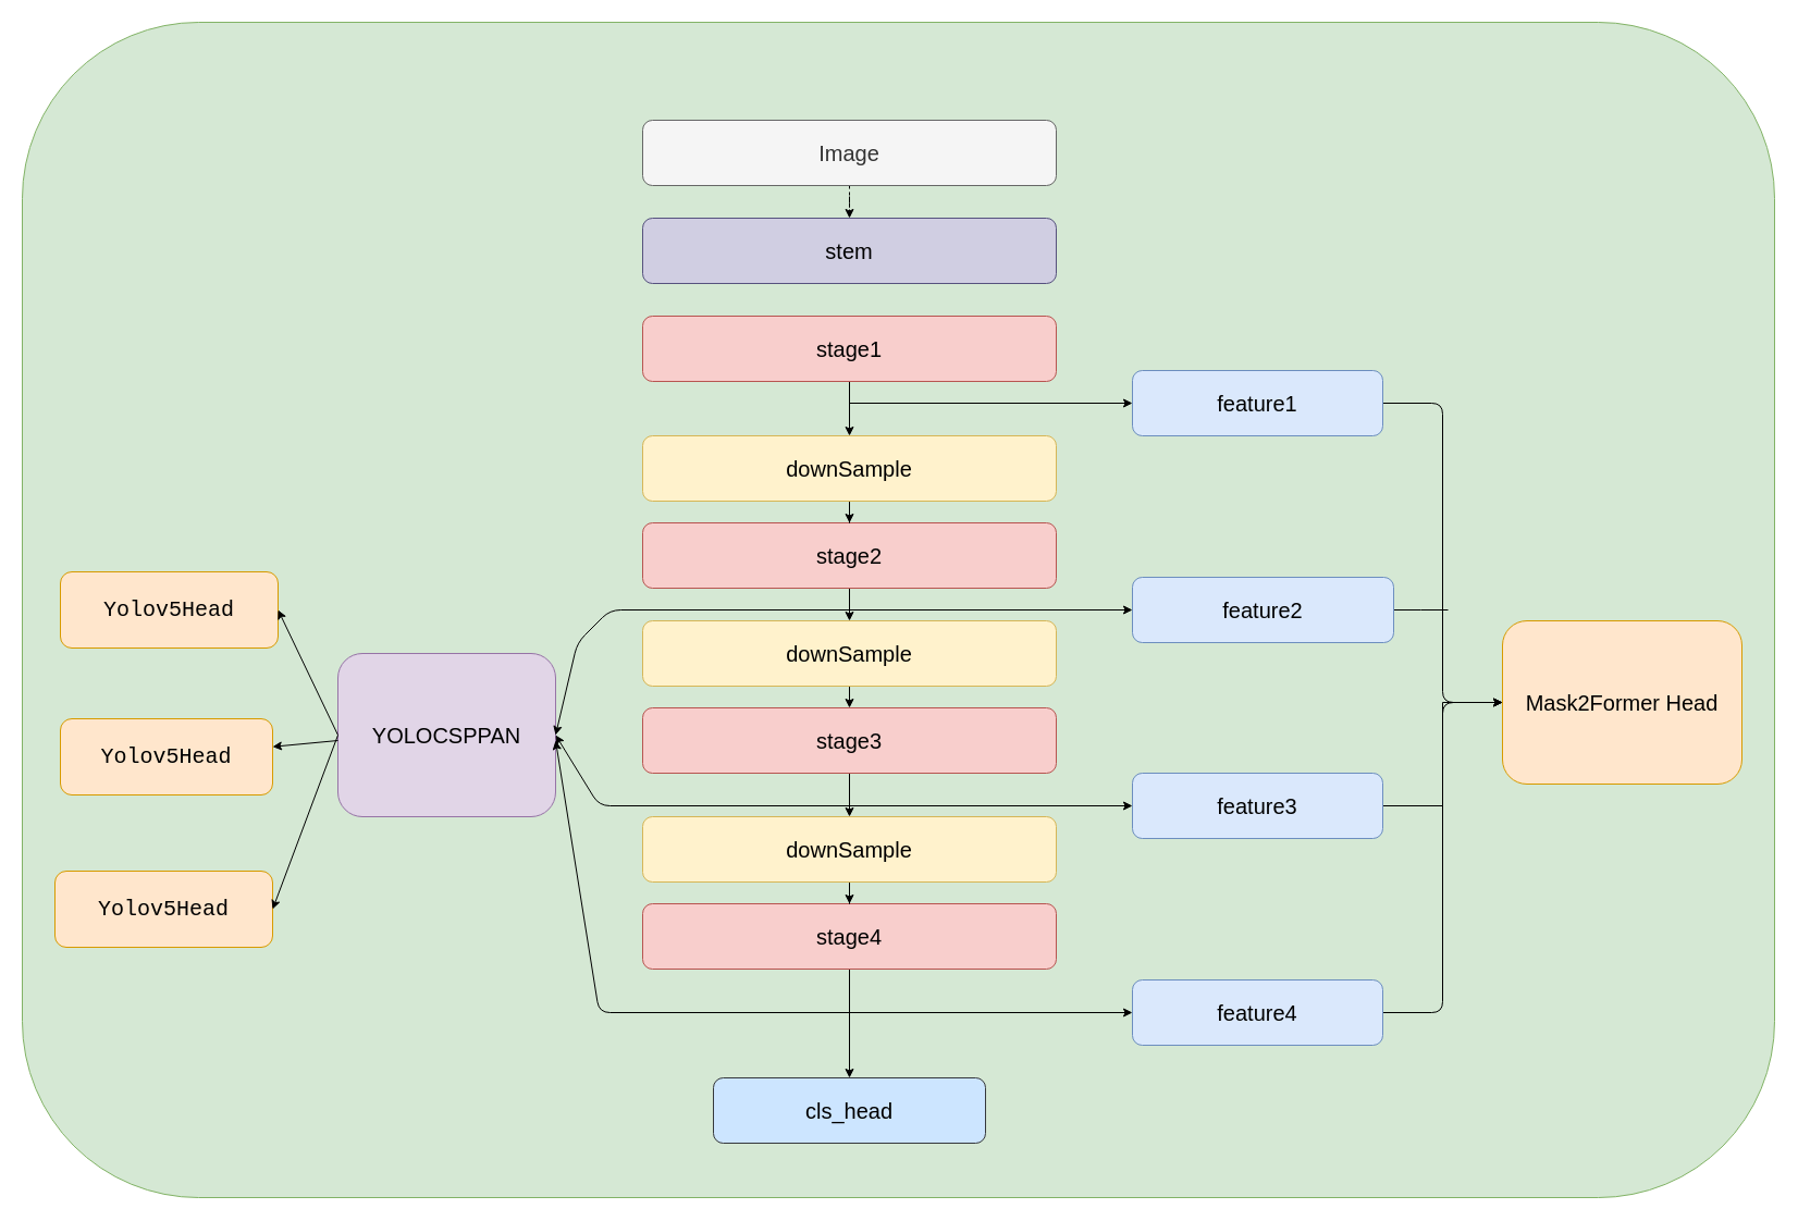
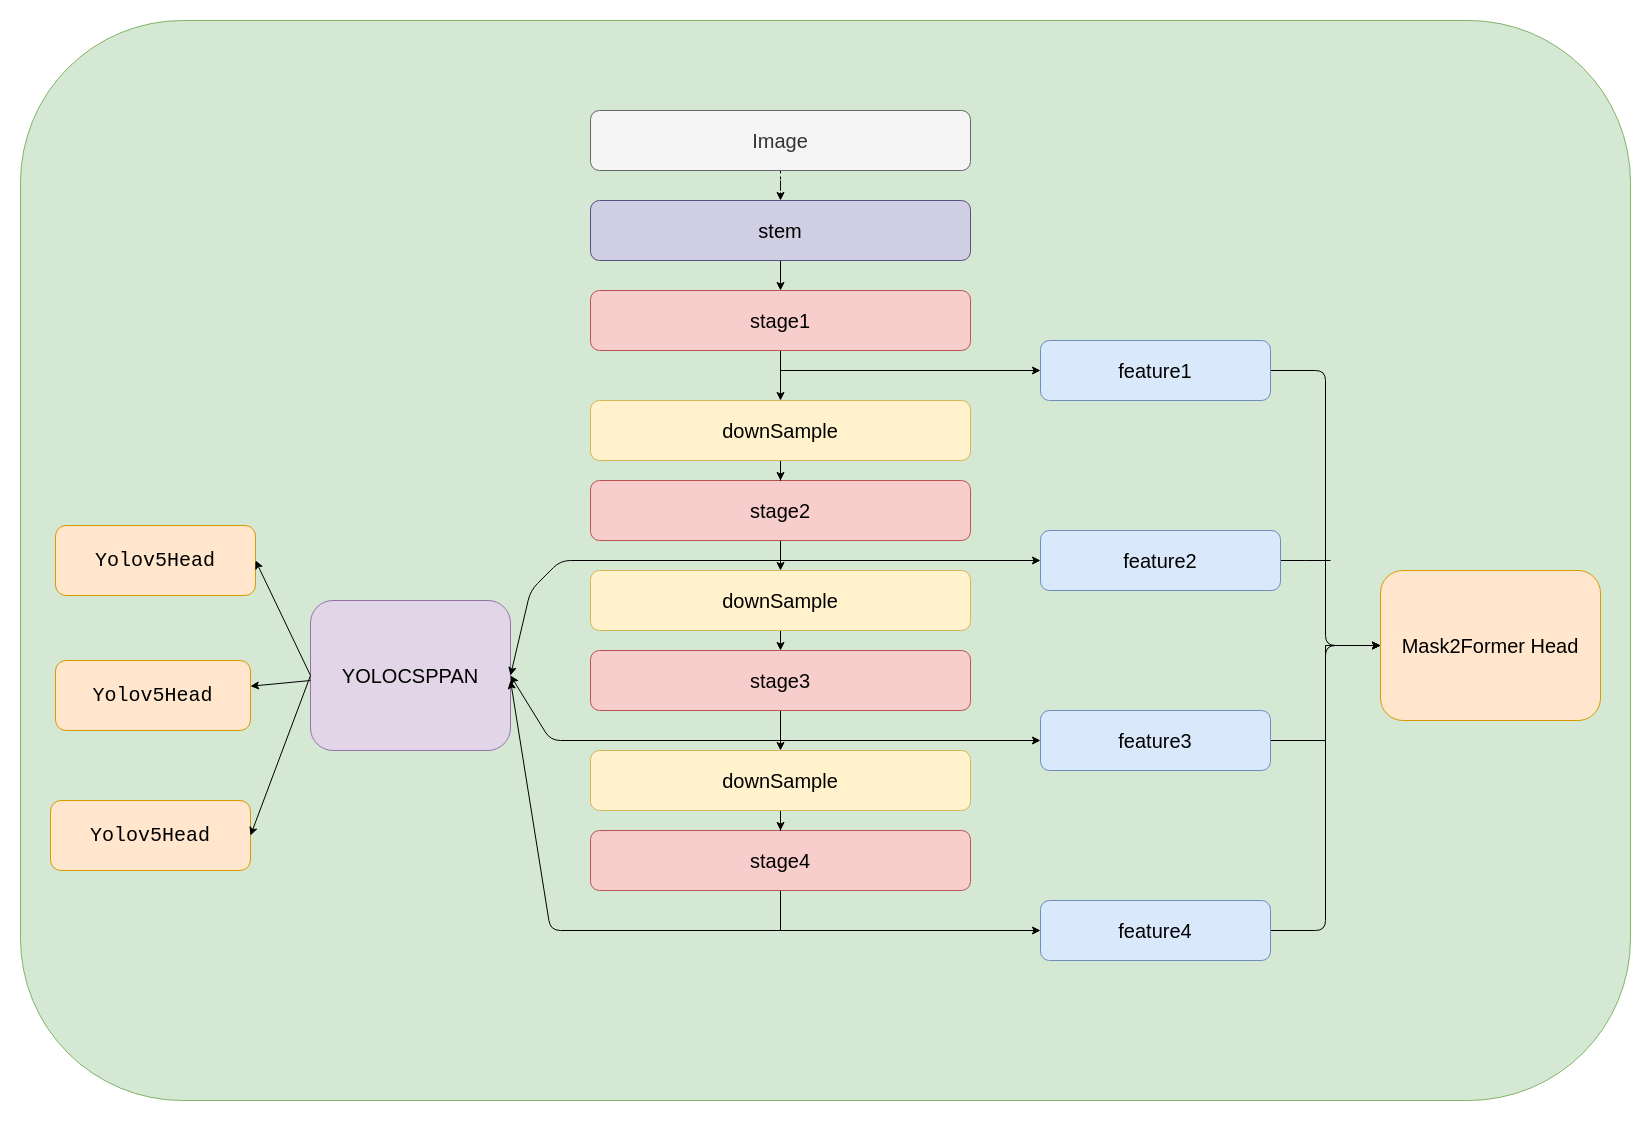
  <mxCell id="0" />
  <mxCell id="1" parent="0" />
  <mxCell id="2" value="" style="rounded=1;whiteSpace=wrap;html=1;fontSize=20;fillColor=#d5e8d4;strokeColor=#82b366;" parent="1" vertex="1"><mxGeometry x="20" y="20" width="1610" height="1080" as="geometry" /></mxCell>
  <mxCell id="3" value="" style="edgeStyle=orthogonalEdgeStyle;rounded=0;orthogonalLoop=1;jettySize=auto;html=1;fontSize=20;dashed=1;" parent="1" source="4" target="6" edge="1"><mxGeometry relative="1" as="geometry" /></mxCell>
  <mxCell id="4" value="&lt;font style=&quot;font-size: 20px;&quot;&gt;Image&lt;/font&gt;" style="rounded=1;whiteSpace=wrap;html=1;fillColor=#f5f5f5;fontColor=#333333;strokeColor=#666666;" parent="1" vertex="1"><mxGeometry x="590" y="110" width="380" height="60" as="geometry" /></mxCell>
+ <mxCell id="5" value="" style="edgeStyle=orthogonalEdgeStyle;rounded=0;orthogonalLoop=1;jettySize=auto;html=1;fontSize=20;" parent="1" source="6" target="9" edge="1"><mxGeometry relative="1" as="geometry" /></mxCell>
  <mxCell id="6" value="&lt;font style=&quot;font-size: 20px;&quot;&gt;stem&lt;/font&gt;" style="rounded=1;whiteSpace=wrap;html=1;fillColor=#d0cee2;strokeColor=#56517e;" parent="1" vertex="1"><mxGeometry x="590" y="200" width="380" height="60" as="geometry" /></mxCell>
  <mxCell id="7" value="" style="edgeStyle=orthogonalEdgeStyle;rounded=0;orthogonalLoop=1;jettySize=auto;html=1;fontSize=20;" parent="1" source="9" target="20" edge="1"><mxGeometry relative="1" as="geometry" /></mxCell>
  <mxCell id="8" style="edgeStyle=orthogonalEdgeStyle;rounded=0;orthogonalLoop=1;jettySize=auto;html=1;exitX=0.5;exitY=1;exitDx=0;exitDy=0;entryX=0;entryY=0.5;entryDx=0;entryDy=0;fontSize=20;" parent="1" source="9" target="26" edge="1"><mxGeometry relative="1" as="geometry" /></mxCell>
  <mxCell id="9" value="stage1" style="rounded=1;whiteSpace=wrap;html=1;fontSize=20;fillColor=#f8cecc;strokeColor=#b85450;" parent="1" vertex="1"><mxGeometry x="590" y="290" width="380" height="60" as="geometry" /></mxCell>
  <mxCell id="10" value="" style="edgeStyle=orthogonalEdgeStyle;rounded=0;orthogonalLoop=1;jettySize=auto;html=1;fontSize=20;" parent="1" source="12" target="22" edge="1"><mxGeometry relative="1" as="geometry" /></mxCell>
  <mxCell id="11" style="edgeStyle=orthogonalEdgeStyle;rounded=0;orthogonalLoop=1;jettySize=auto;html=1;exitX=0.5;exitY=1;exitDx=0;exitDy=0;entryX=0;entryY=0.5;entryDx=0;entryDy=0;fontSize=20;" parent="1" source="12" target="28" edge="1"><mxGeometry relative="1" as="geometry" /></mxCell>
  <mxCell id="12" value="stage2" style="rounded=1;whiteSpace=wrap;html=1;fontSize=20;fillColor=#f8cecc;strokeColor=#b85450;" parent="1" vertex="1"><mxGeometry x="590" y="480" width="380" height="60" as="geometry" /></mxCell>
  <mxCell id="13" style="edgeStyle=orthogonalEdgeStyle;rounded=0;orthogonalLoop=1;jettySize=auto;html=1;exitX=0.5;exitY=1;exitDx=0;exitDy=0;entryX=0.5;entryY=0;entryDx=0;entryDy=0;fontSize=20;" parent="1" source="15" target="24" edge="1"><mxGeometry relative="1" as="geometry" /></mxCell>
  <mxCell id="14" style="edgeStyle=orthogonalEdgeStyle;rounded=0;orthogonalLoop=1;jettySize=auto;html=1;exitX=0.5;exitY=1;exitDx=0;exitDy=0;fontSize=20;" parent="1" source="15" target="30" edge="1"><mxGeometry relative="1" as="geometry" /></mxCell>
  <mxCell id="15" value="stage3" style="rounded=1;whiteSpace=wrap;html=1;fontSize=20;fillColor=#f8cecc;strokeColor=#b85450;" parent="1" vertex="1"><mxGeometry x="590" y="650" width="380" height="60" as="geometry" /></mxCell>
  <mxCell id="16" style="edgeStyle=orthogonalEdgeStyle;rounded=0;orthogonalLoop=1;jettySize=auto;html=1;exitX=0.5;exitY=1;exitDx=0;exitDy=0;fontSize=20;entryX=0;entryY=0.5;entryDx=0;entryDy=0;" parent="1" source="18" target="32" edge="1"><mxGeometry relative="1" as="geometry"><mxPoint x="780.105" y="940" as="targetPoint" /></mxGeometry></mxCell>
- <mxCell id="17" style="edgeStyle=orthogonalEdgeStyle;rounded=0;orthogonalLoop=1;jettySize=auto;html=1;exitX=0.5;exitY=1;exitDx=0;exitDy=0;entryX=0.5;entryY=0;entryDx=0;entryDy=0;fontSize=20;" parent="1" source="18" target="37" edge="1"><mxGeometry relative="1" as="geometry" /></mxCell>
  <mxCell id="18" value="stage4" style="rounded=1;whiteSpace=wrap;html=1;fontSize=20;fillColor=#f8cecc;strokeColor=#b85450;" parent="1" vertex="1"><mxGeometry x="590" y="830" width="380" height="60" as="geometry" /></mxCell>
  <mxCell id="19" value="" style="edgeStyle=orthogonalEdgeStyle;rounded=0;orthogonalLoop=1;jettySize=auto;html=1;fontSize=20;" parent="1" source="20" target="12" edge="1"><mxGeometry relative="1" as="geometry" /></mxCell>
  <mxCell id="20" value="&lt;font style=&quot;font-size: 20px;&quot;&gt;downSample&lt;/font&gt;" style="rounded=1;whiteSpace=wrap;html=1;fillColor=#fff2cc;strokeColor=#d6b656;" parent="1" vertex="1"><mxGeometry x="590" y="400" width="380" height="60" as="geometry" /></mxCell>
  <mxCell id="21" style="edgeStyle=orthogonalEdgeStyle;rounded=0;orthogonalLoop=1;jettySize=auto;html=1;exitX=0.5;exitY=1;exitDx=0;exitDy=0;entryX=0.5;entryY=0;entryDx=0;entryDy=0;fontSize=20;" parent="1" source="22" target="15" edge="1"><mxGeometry relative="1" as="geometry" /></mxCell>
  <mxCell id="22" value="&lt;font style=&quot;font-size: 20px;&quot;&gt;downSample&lt;/font&gt;" style="rounded=1;whiteSpace=wrap;html=1;fillColor=#fff2cc;strokeColor=#d6b656;" parent="1" vertex="1"><mxGeometry x="590" y="570" width="380" height="60" as="geometry" /></mxCell>
  <mxCell id="23" style="edgeStyle=orthogonalEdgeStyle;rounded=0;orthogonalLoop=1;jettySize=auto;html=1;exitX=0.5;exitY=1;exitDx=0;exitDy=0;fontSize=20;" parent="1" source="24" target="18" edge="1"><mxGeometry relative="1" as="geometry" /></mxCell>
  <mxCell id="24" value="&lt;font style=&quot;font-size: 20px;&quot;&gt;downSample&lt;/font&gt;" style="rounded=1;whiteSpace=wrap;html=1;fillColor=#fff2cc;strokeColor=#d6b656;" parent="1" vertex="1"><mxGeometry x="590" y="750" width="380" height="60" as="geometry" /></mxCell>
  <mxCell id="25" style="edgeStyle=orthogonalEdgeStyle;rounded=1;orthogonalLoop=1;jettySize=auto;html=1;exitX=1;exitY=0.5;exitDx=0;exitDy=0;entryX=0;entryY=0.5;entryDx=0;entryDy=0;fontSize=20;" parent="1" source="26" target="33" edge="1"><mxGeometry relative="1" as="geometry" /></mxCell>
  <mxCell id="26" value="feature1" style="rounded=1;whiteSpace=wrap;html=1;fontSize=20;fillColor=#dae8fc;strokeColor=#6c8ebf;" parent="1" vertex="1"><mxGeometry x="1040" y="340" width="230" height="60" as="geometry" /></mxCell>
  <mxCell id="27" style="edgeStyle=orthogonalEdgeStyle;rounded=0;orthogonalLoop=1;jettySize=auto;html=1;exitX=1;exitY=0.5;exitDx=0;exitDy=0;fontSize=20;endArrow=none;endFill=0;" parent="1" source="28" edge="1"><mxGeometry relative="1" as="geometry"><mxPoint x="1330" y="560" as="targetPoint" /></mxGeometry></mxCell>
  <mxCell id="28" value="feature2" style="rounded=1;whiteSpace=wrap;html=1;fontSize=20;fillColor=#dae8fc;strokeColor=#6c8ebf;" parent="1" vertex="1"><mxGeometry x="1040" y="530" width="240" height="60" as="geometry" /></mxCell>
  <mxCell id="29" style="edgeStyle=orthogonalEdgeStyle;rounded=0;orthogonalLoop=1;jettySize=auto;html=1;exitX=1;exitY=0.5;exitDx=0;exitDy=0;entryX=0;entryY=0.5;entryDx=0;entryDy=0;fontSize=20;" parent="1" source="30" target="33" edge="1"><mxGeometry relative="1" as="geometry" /></mxCell>
  <mxCell id="30" value="feature3" style="rounded=1;whiteSpace=wrap;html=1;fontSize=20;fillColor=#dae8fc;strokeColor=#6c8ebf;" parent="1" vertex="1"><mxGeometry x="1040" y="710" width="230" height="60" as="geometry" /></mxCell>
  <mxCell id="31" style="edgeStyle=orthogonalEdgeStyle;rounded=1;orthogonalLoop=1;jettySize=auto;html=1;exitX=1;exitY=0.5;exitDx=0;exitDy=0;entryX=0;entryY=0.5;entryDx=0;entryDy=0;fontSize=20;" parent="1" source="32" target="33" edge="1"><mxGeometry relative="1" as="geometry" /></mxCell>
  <mxCell id="32" value="feature4" style="rounded=1;whiteSpace=wrap;html=1;fontSize=20;fillColor=#dae8fc;strokeColor=#6c8ebf;" parent="1" vertex="1"><mxGeometry x="1040" y="900" width="230" height="60" as="geometry" /></mxCell>
  <mxCell id="33" value="Mask2Former Head" style="rounded=1;whiteSpace=wrap;html=1;fontSize=20;fillColor=#ffe6cc;strokeColor=#d79b00;" parent="1" vertex="1"><mxGeometry x="1380" y="570" width="220" height="150" as="geometry" /></mxCell>
  <mxCell id="34" value="&lt;div style=&quot;font-family: Consolas, &amp;quot;Courier New&amp;quot;, monospace; line-height: 20px;&quot;&gt;&lt;font style=&quot;font-size: 20px;&quot;&gt;Yolov5Head&lt;/font&gt;&lt;/div&gt;" style="rounded=1;whiteSpace=wrap;html=1;fontSize=20;fillColor=#ffe6cc;strokeColor=#d79b00;" parent="1" vertex="1"><mxGeometry x="55" y="525" width="200" height="70" as="geometry" /></mxCell>
  <mxCell id="35" value="&lt;div style=&quot;font-family: Consolas, &amp;quot;Courier New&amp;quot;, monospace; line-height: 20px;&quot;&gt;Yolov5Head&lt;br&gt;&lt;/div&gt;" style="rounded=1;whiteSpace=wrap;html=1;fontSize=20;fillColor=#ffe6cc;strokeColor=#d79b00;" parent="1" vertex="1"><mxGeometry x="55" y="660" width="195" height="70" as="geometry" /></mxCell>
  <mxCell id="36" value="&lt;div style=&quot;font-family: Consolas, &amp;quot;Courier New&amp;quot;, monospace; line-height: 20px;&quot;&gt;Yolov5Head&lt;br&gt;&lt;/div&gt;" style="rounded=1;whiteSpace=wrap;html=1;fontSize=20;fillColor=#ffe6cc;strokeColor=#d79b00;" parent="1" vertex="1"><mxGeometry x="50" y="800" width="200" height="70" as="geometry" /></mxCell>
- <mxCell id="37" value="cls_head" style="rounded=1;whiteSpace=wrap;html=1;fontSize=20;fillColor=#cce5ff;strokeColor=#36393d;" parent="1" vertex="1"><mxGeometry x="655" y="990" width="250" height="60" as="geometry" /></mxCell>
  <mxCell id="38" value="&lt;font style=&quot;font-size: 20px;&quot;&gt;YOLOCSPPAN&lt;/font&gt;" style="rounded=1;whiteSpace=wrap;html=1;fillColor=#e1d5e7;strokeColor=#9673a6;" vertex="1" parent="1"><mxGeometry x="310" y="600" width="200" height="150" as="geometry" /></mxCell>
  <mxCell id="39" value="" style="endArrow=classic;html=1;rounded=1;entryX=1;entryY=0.5;entryDx=0;entryDy=0;" edge="1" parent="1" target="38"><mxGeometry width="50" height="50" relative="1" as="geometry"><mxPoint x="780" y="560" as="sourcePoint" /><mxPoint x="680" y="620" as="targetPoint" /><Array as="points"><mxPoint x="560" y="560" /><mxPoint x="530" y="590" /></Array></mxGeometry></mxCell>
  <mxCell id="40" value="" style="endArrow=classic;html=1;rounded=1;entryX=1;entryY=0.5;entryDx=0;entryDy=0;" edge="1" parent="1" target="38"><mxGeometry width="50" height="50" relative="1" as="geometry"><mxPoint x="780" y="740" as="sourcePoint" /><mxPoint x="680" y="620" as="targetPoint" /><Array as="points"><mxPoint x="550" y="740" /></Array></mxGeometry></mxCell>
  <mxCell id="41" value="" style="endArrow=classic;html=1;rounded=1;anchorPointDirection=1;" edge="1" parent="1"><mxGeometry width="50" height="50" relative="1" as="geometry"><mxPoint x="780" y="930" as="sourcePoint" /><mxPoint x="510" y="680" as="targetPoint" /><Array as="points"><mxPoint x="550" y="930" /></Array></mxGeometry></mxCell>
  <mxCell id="42" value="" style="endArrow=classic;html=1;rounded=0;entryX=1;entryY=0.5;entryDx=0;entryDy=0;exitX=0;exitY=0.5;exitDx=0;exitDy=0;" edge="1" parent="1" source="38" target="34"><mxGeometry width="50" height="50" relative="1" as="geometry"><mxPoint x="630" y="670" as="sourcePoint" /><mxPoint x="680" y="620" as="targetPoint" /></mxGeometry></mxCell>
  <mxCell id="43" value="" style="endArrow=classic;html=1;rounded=0;" edge="1" parent="1" target="35"><mxGeometry width="50" height="50" relative="1" as="geometry"><mxPoint x="310" y="680" as="sourcePoint" /><mxPoint x="680" y="620" as="targetPoint" /></mxGeometry></mxCell>
  <mxCell id="44" value="" style="endArrow=classic;html=1;rounded=0;exitX=0;exitY=0.5;exitDx=0;exitDy=0;entryX=1;entryY=0.5;entryDx=0;entryDy=0;" edge="1" parent="1" source="38" target="36"><mxGeometry width="50" height="50" relative="1" as="geometry"><mxPoint x="630" y="670" as="sourcePoint" /><mxPoint x="680" y="620" as="targetPoint" /></mxGeometry></mxCell>
